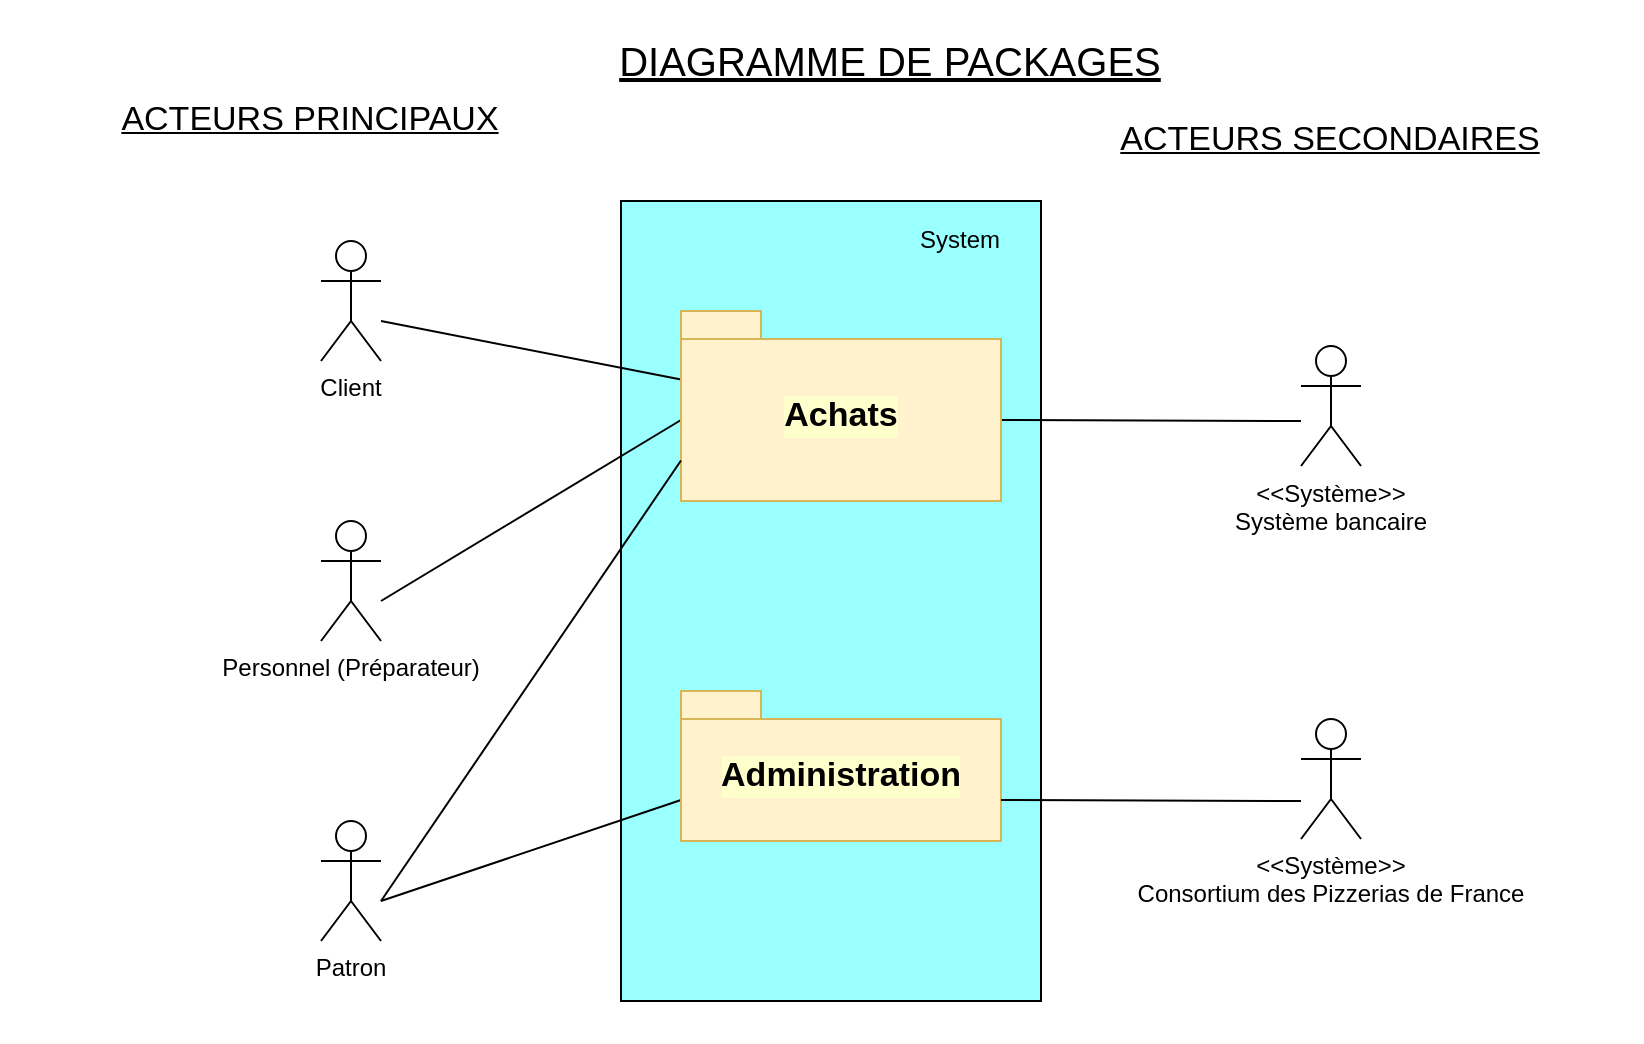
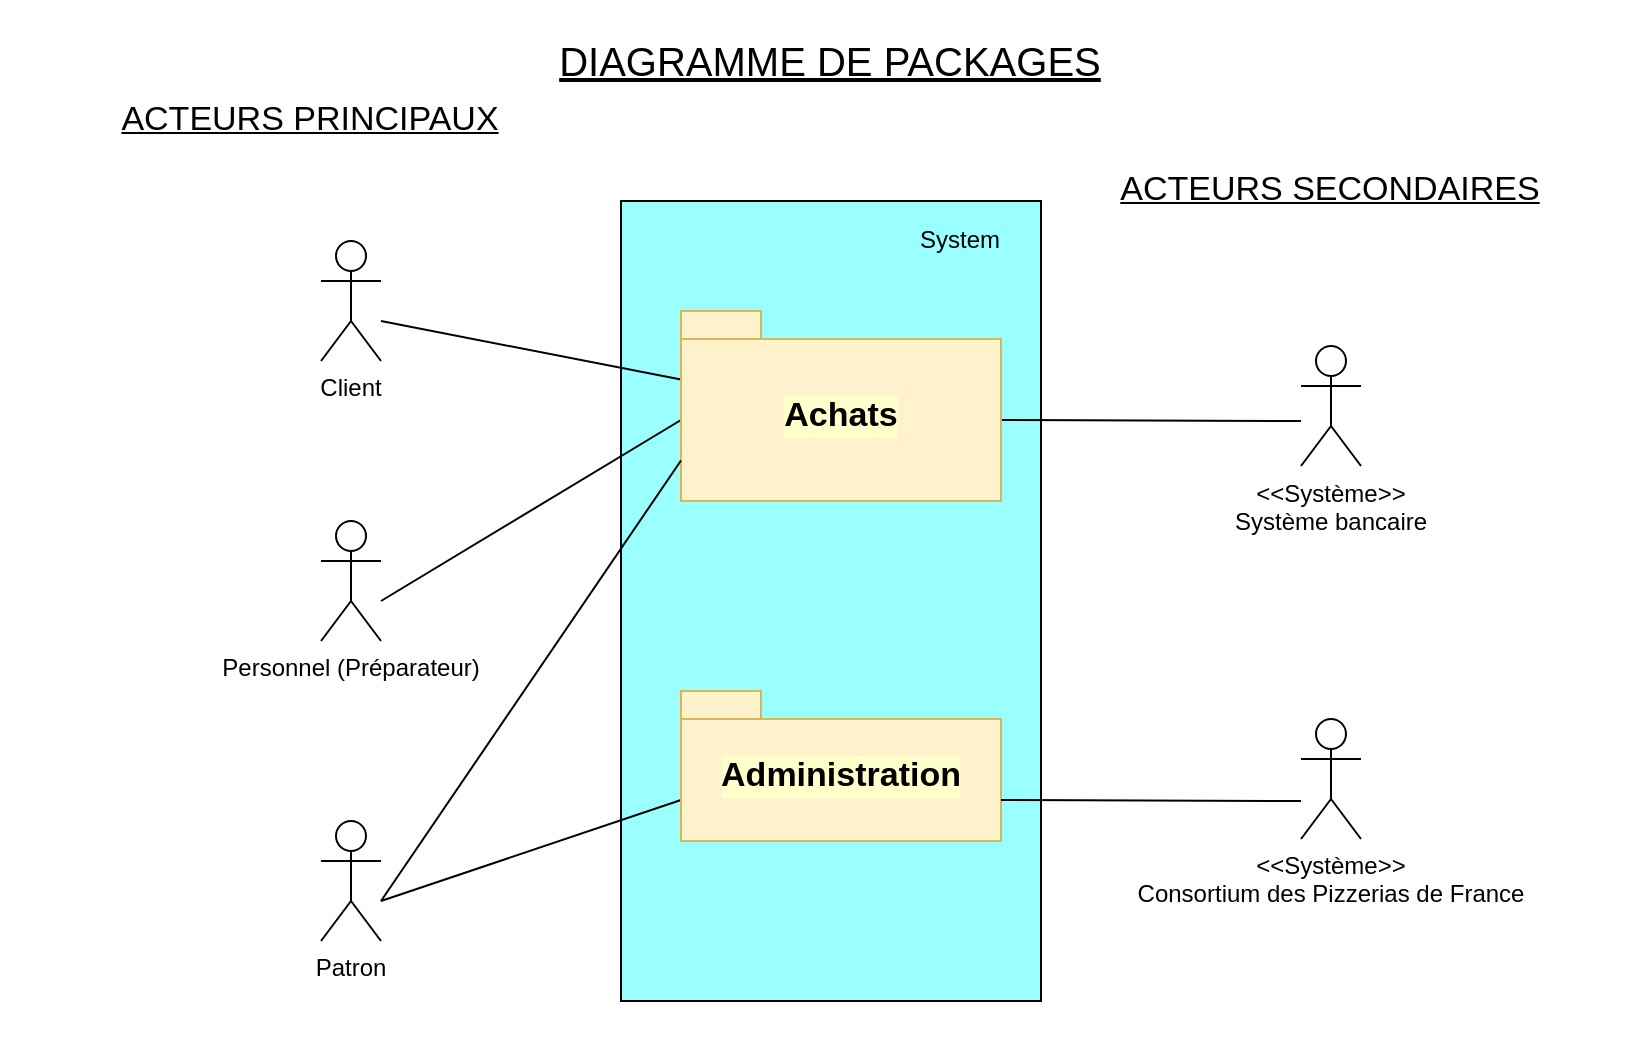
  <mxCell id="0" />
  <mxCell id="1" parent="0" />
  <mxCell id="2" value="" style="rounded=0;whiteSpace=wrap;html=1;labelBackgroundColor=#000000;fillColor=#99FFFF;" parent="1" vertex="1"><mxGeometry x="310" y="100" width="210" height="400" as="geometry" /></mxCell>
  <mxCell id="3" value="Client" style="shape=umlActor;verticalLabelPosition=bottom;labelBackgroundColor=#ffffff;verticalAlign=top;html=1;outlineConnect=0;" parent="1" vertex="1"><mxGeometry x="160" y="120" width="30" height="60" as="geometry" /></mxCell>
  <mxCell id="4" value="Personnel (Préparateur)" style="shape=umlActor;verticalLabelPosition=bottom;labelBackgroundColor=#ffffff;verticalAlign=top;html=1;outlineConnect=0;" parent="1" vertex="1"><mxGeometry x="160" y="260" width="30" height="60" as="geometry" /></mxCell>
  <mxCell id="5" value="Patron" style="shape=umlActor;verticalLabelPosition=bottom;labelBackgroundColor=#ffffff;verticalAlign=top;html=1;outlineConnect=0;" parent="1" vertex="1"><mxGeometry x="160" y="410" width="30" height="60" as="geometry" /></mxCell>
  <mxCell id="6" value="&amp;lt;&amp;lt;Système&amp;gt;&amp;gt;&lt;br&gt;Système bancaire&lt;br&gt;" style="shape=umlActor;verticalLabelPosition=bottom;labelBackgroundColor=#ffffff;verticalAlign=top;html=1;outlineConnect=0;" parent="1" vertex="1"><mxGeometry x="650" y="172.5" width="30" height="60" as="geometry" /></mxCell>
  <mxCell id="7" value="&amp;lt;&amp;lt;Système&amp;gt;&amp;gt;&lt;br&gt;Consortium des Pizzerias de France&lt;br&gt;" style="shape=umlActor;verticalLabelPosition=bottom;labelBackgroundColor=#ffffff;verticalAlign=top;html=1;outlineConnect=0;" parent="1" vertex="1"><mxGeometry x="650" y="359" width="30" height="60" as="geometry" /></mxCell>
  <mxCell id="8" value="" style="endArrow=none;html=1;entryX=0;entryY=0;entryDx=0;entryDy=34.25;entryPerimeter=0;" parent="1" target="15" edge="1"><mxGeometry width="50" height="50" relative="1" as="geometry"><mxPoint x="190" y="160" as="sourcePoint" /><mxPoint x="290" y="140" as="targetPoint" /></mxGeometry></mxCell>
  <mxCell id="9" value="" style="endArrow=none;html=1;entryX=0;entryY=0;entryDx=0;entryDy=54.5;entryPerimeter=0;" parent="1" target="15" edge="1"><mxGeometry width="50" height="50" relative="1" as="geometry"><mxPoint x="190" y="300" as="sourcePoint" /><mxPoint x="380" y="300" as="targetPoint" /><Array as="points" /></mxGeometry></mxCell>
  <mxCell id="10" value="" style="endArrow=none;html=1;exitX=0;exitY=0;exitDx=160;exitDy=54.5;exitPerimeter=0;" parent="1" source="15" edge="1"><mxGeometry width="50" height="50" relative="1" as="geometry"><mxPoint x="460" y="300" as="sourcePoint" /><mxPoint x="650" y="210" as="targetPoint" /><Array as="points" /></mxGeometry></mxCell>
  <mxCell id="11" value="" style="endArrow=none;html=1;entryX=0;entryY=0;entryDx=0;entryDy=54.5;entryPerimeter=0;" parent="1" target="16" edge="1"><mxGeometry width="50" height="50" relative="1" as="geometry"><mxPoint x="190" y="450" as="sourcePoint" /><mxPoint x="380" y="320" as="targetPoint" /></mxGeometry></mxCell>
  <mxCell id="12" value="System" style="text;html=1;strokeColor=none;fillColor=none;align=center;verticalAlign=middle;whiteSpace=wrap;rounded=0;fontColor=#000000;" parent="1" vertex="1"><mxGeometry x="460" y="110" width="40" height="20" as="geometry" /></mxCell>
  <mxCell id="13" value="ACTEURS PRINCIPAUX" style="text;html=1;strokeColor=none;fillColor=none;align=center;verticalAlign=middle;whiteSpace=wrap;rounded=0;fontSize=17;fontStyle=4" parent="1" vertex="1"><mxGeometry x="20" y="50" width="270" height="20" as="geometry" /></mxCell>
- <mxCell id="14" value="ACTEURS SECONDAIRES" style="text;html=1;strokeColor=none;fillColor=none;align=center;verticalAlign=middle;whiteSpace=wrap;rounded=0;fontSize=17;fontStyle=4" parent="1" vertex="1"><mxGeometry x="530" y="60" width="270" height="20" as="geometry" /></mxCell>
+ <mxCell id="14" value="ACTEURS SECONDAIRES" style="text;html=1;strokeColor=none;fillColor=none;align=center;verticalAlign=middle;whiteSpace=wrap;rounded=0;fontSize=17;fontStyle=4" parent="1" vertex="1"><mxGeometry x="530" y="85" width="270" height="20" as="geometry" /></mxCell>
  <mxCell id="15" value="Achats" style="shape=folder;fontStyle=1;spacingTop=10;tabWidth=40;tabHeight=14;tabPosition=left;html=1;labelBackgroundColor=#FFFFCC;fillColor=#fff2cc;fontSize=17;strokeColor=#d6b656;" parent="1" vertex="1"><mxGeometry x="340" y="155" width="160" height="95" as="geometry" /></mxCell>
  <mxCell id="16" value="Administration" style="shape=folder;fontStyle=1;spacingTop=10;tabWidth=40;tabHeight=14;tabPosition=left;html=1;labelBackgroundColor=#FFFFCC;fillColor=#fff2cc;fontSize=17;strokeColor=#d6b656;" parent="1" vertex="1"><mxGeometry x="340" y="345" width="160" height="75" as="geometry" /></mxCell>
  <mxCell id="17" value="" style="endArrow=none;html=1;entryX=0;entryY=0;entryDx=0;entryDy=74.75;entryPerimeter=0;" parent="1" target="15" edge="1"><mxGeometry width="50" height="50" relative="1" as="geometry"><mxPoint x="190" y="450" as="sourcePoint" /><mxPoint x="350" y="410" as="targetPoint" /></mxGeometry></mxCell>
- <mxCell id="18" value="DIAGRAMME DE PACKAGES" style="text;html=1;strokeColor=none;fillColor=none;align=center;verticalAlign=middle;whiteSpace=wrap;rounded=0;labelBackgroundColor=none;fontSize=20;fontColor=#000000;fontStyle=4" parent="1" vertex="1"><mxGeometry x="170" y="20" width="550" height="20" as="geometry" /></mxCell>
+ <mxCell id="18" value="DIAGRAMME DE PACKAGES" style="text;html=1;strokeColor=none;fillColor=none;align=center;verticalAlign=middle;whiteSpace=wrap;rounded=0;labelBackgroundColor=none;fontSize=20;fontColor=#000000;fontStyle=4" parent="1" vertex="1"><mxGeometry x="140" y="20" width="550" height="20" as="geometry" /></mxCell>
  <mxCell id="19" value="" style="endArrow=none;html=1;exitX=0;exitY=0;exitDx=160;exitDy=54.5;exitPerimeter=0;" parent="1" source="16" edge="1"><mxGeometry width="50" height="50" relative="1" as="geometry"><mxPoint x="510" y="220" as="sourcePoint" /><mxPoint x="650" y="400" as="targetPoint" /><Array as="points" /></mxGeometry></mxCell>
